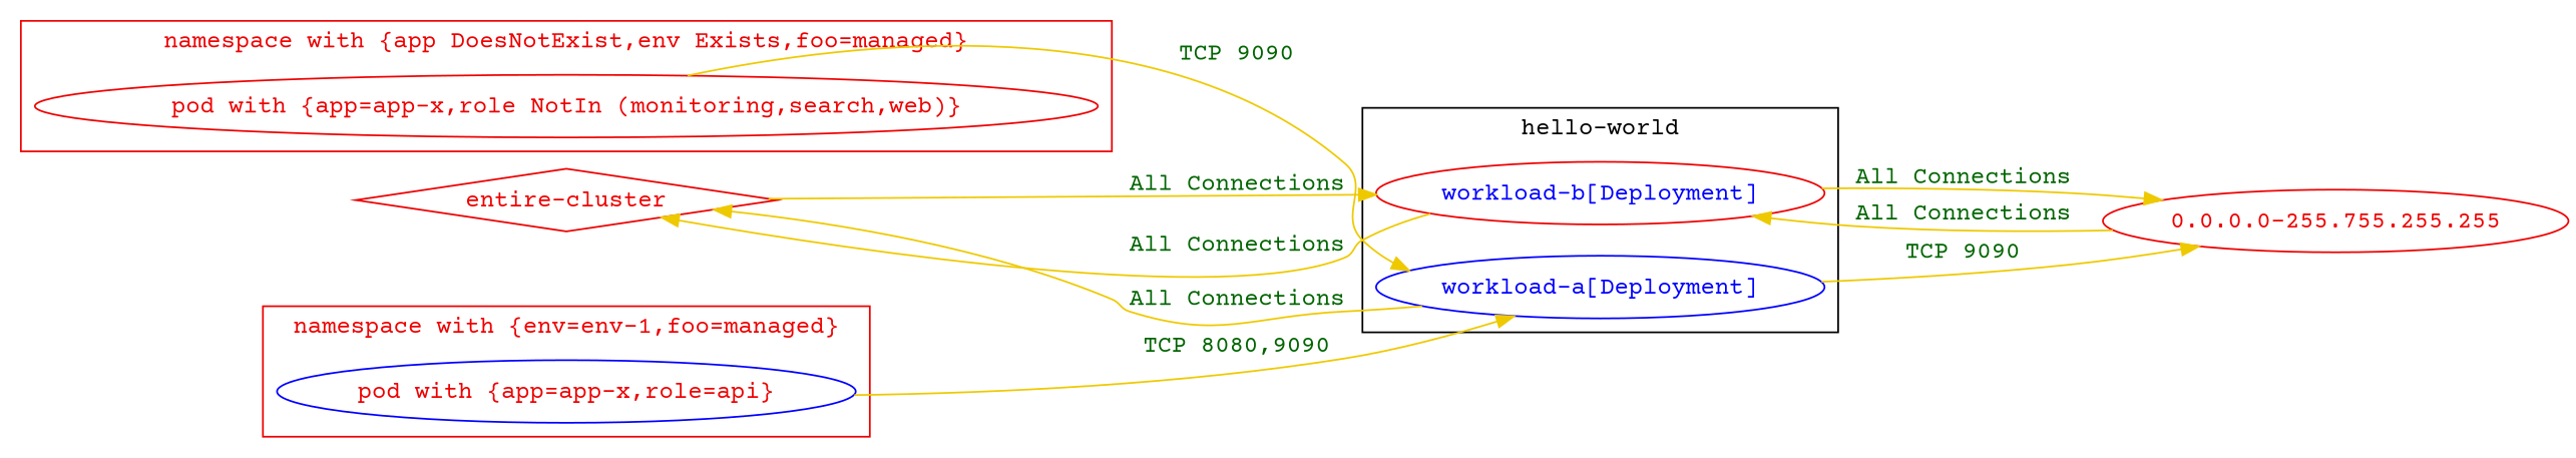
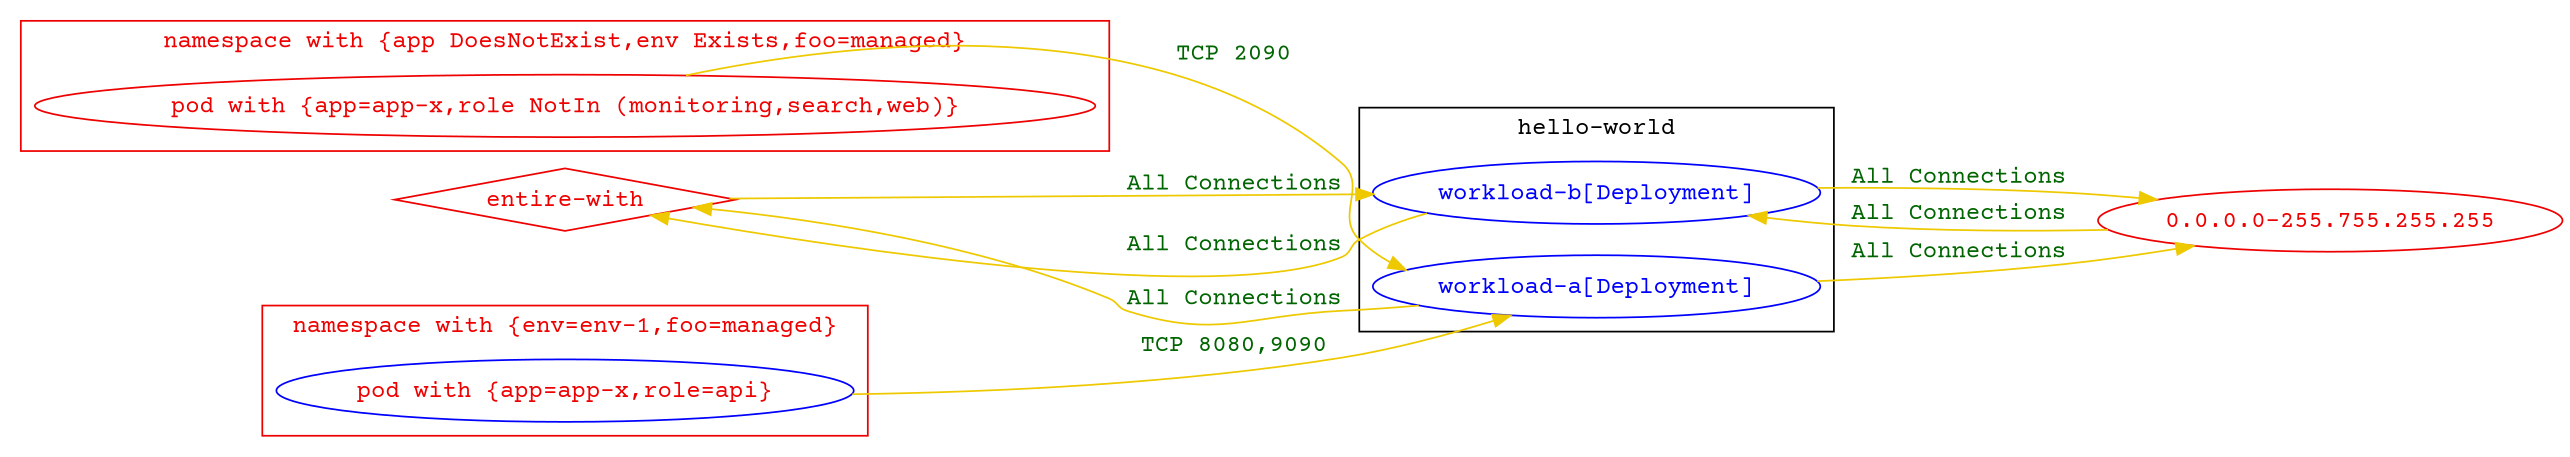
  digraph {
    fontname="Courier Prime"
    rankdir=LR
    node [color=red2 fontcolor=red2 fontname="Courier Prime"]
    edge [color=gold2 fontcolor=darkgreen fontname="Courier Prime"]
    n1 [label="pod with {app=app-x,role NotIn (monitoring,search,web)}"]
    n2 [color=blue fontcolor=blue label="workload-a[Deployment]"]
-   n3 [fontcolor=blue label="workload-b[Deployment]"]
+   n3 [color=blue fontcolor=blue label="workload-b[Deployment]"]
    n4 [color=blue label="pod with {app=app-x,role=api}"]
    n5 [label="0.0.0.0-255.755.255.255"]
-   n6 [label="entire-cluster" shape=diamond]
+   n6 [label="entire-with" shape=diamond]
    subgraph cluster_1 {
      color=red2
      fontcolor=red2
      label="namespace with {app DoesNotExist,env Exists,foo=managed}"
      n1
    }
    subgraph cluster_2 {
      color=black
      fontcolor=black
      label="hello-world"
      n2
      n3
    }
    subgraph cluster_3 {
      color=red2
      fontcolor=red2
      label="namespace with {env=env-1,foo=managed}"
      n4
    }
-   n1 -> n2 [label="TCP 9090" weight=1]
-   n2 -> n5 [label="TCP 9090"]
+   n1 -> n2 [label="TCP 2090" weight=1]
+   n2 -> n5 [label="All Connections"]
    n2 -> n6 [label="All Connections" weight=0.5]
    n3 -> n5 [label="All Connections"]
    n3 -> n6 [label="All Connections" weight=0.5]
    n4 -> n2 [label="TCP 8080,9090" weight=1]
    n5 -> n3 [label="All Connections"]
    n6 -> n3 [label="All Connections" weight=1]
  }
